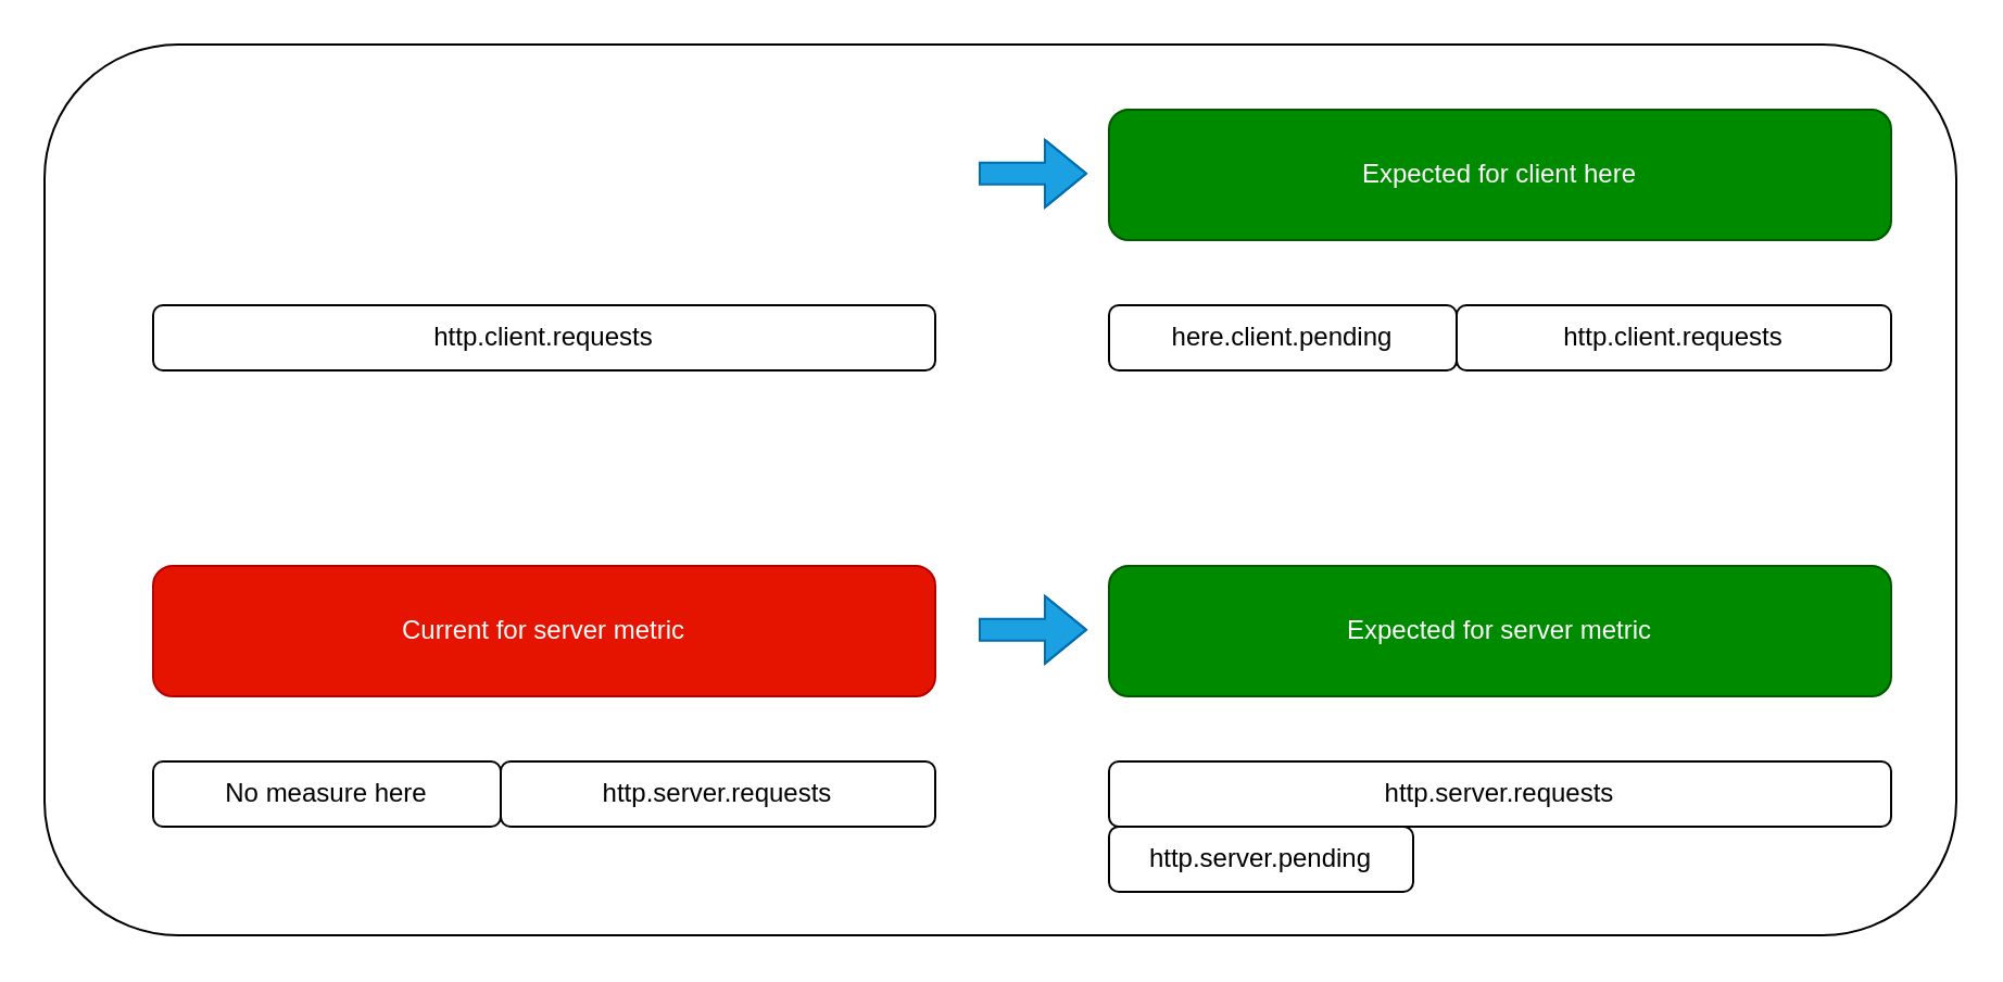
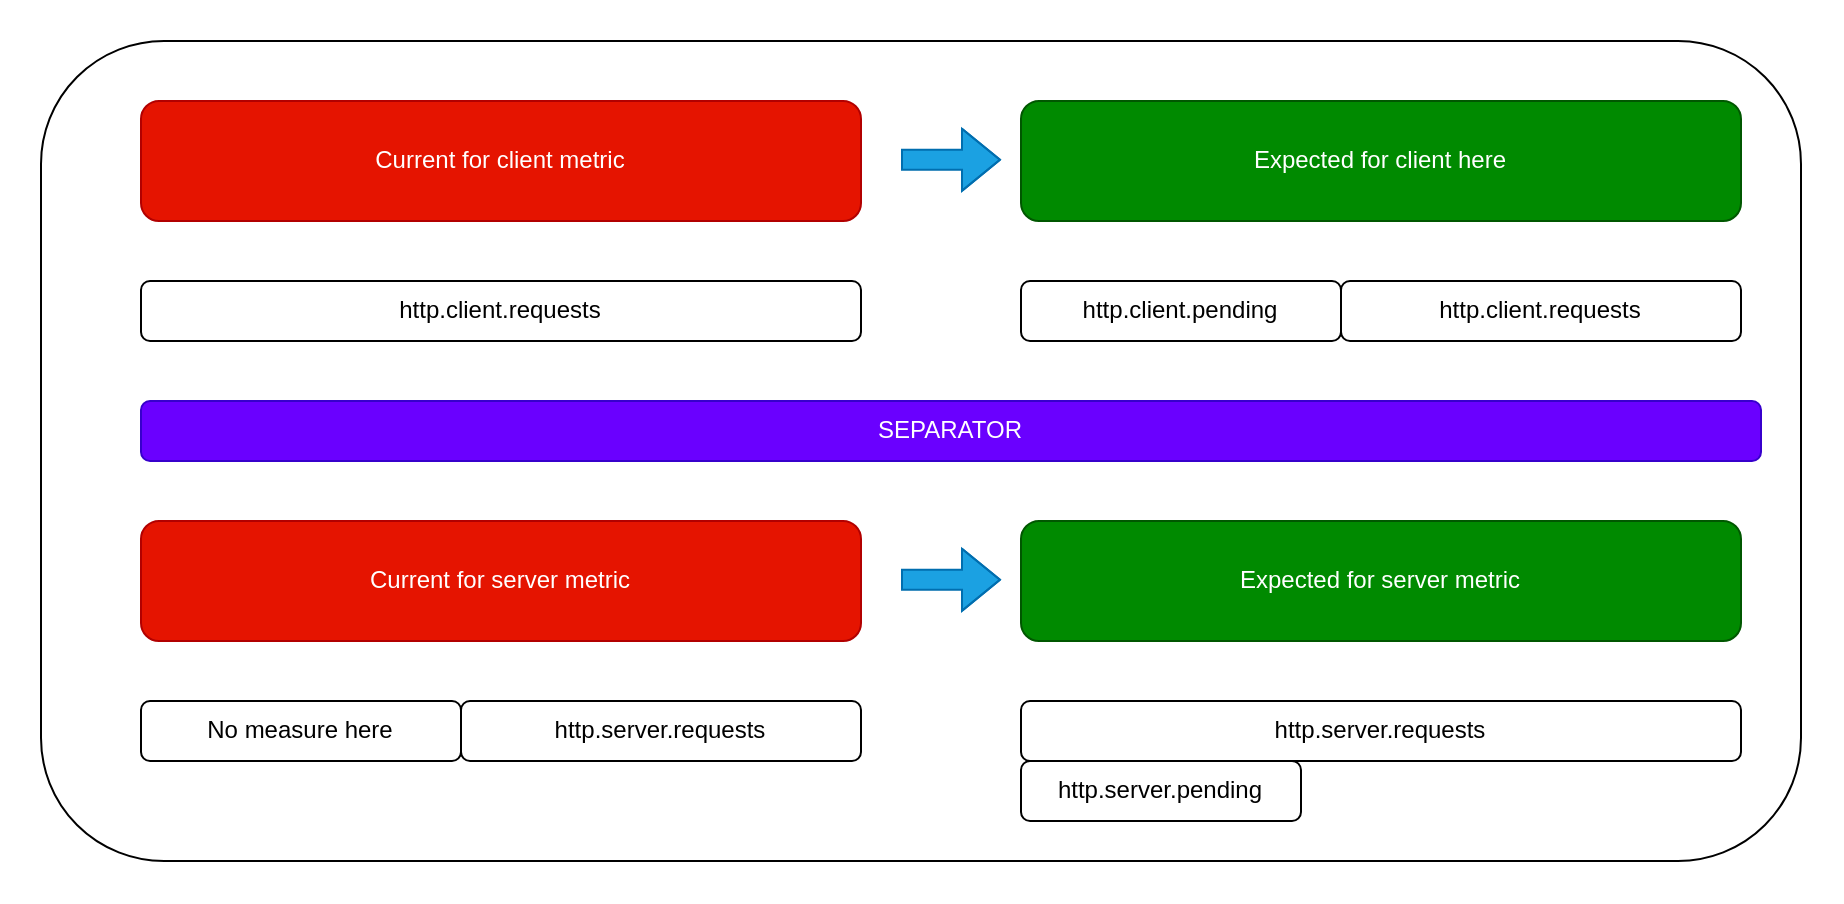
  <mxCell id="0" />
  <mxCell id="1" parent="0" />
  <mxCell id="2" value="" style="rounded=1;whiteSpace=wrap;html=1;" vertex="1" parent="1"><mxGeometry x="20" y="20" width="880" height="410" as="geometry" /></mxCell>
  <mxCell id="3" value="http.server.requests" style="rounded=1;whiteSpace=wrap;html=1;" vertex="1" parent="1"><mxGeometry x="230" y="350" width="200" height="30" as="geometry" /></mxCell>
  <mxCell id="4" value="No measure here" style="rounded=1;whiteSpace=wrap;html=1;" vertex="1" parent="1"><mxGeometry x="70" y="350" width="160" height="30" as="geometry" /></mxCell>
  <mxCell id="5" value="Current for server metric " style="rounded=1;whiteSpace=wrap;html=1;fillColor=#e51400;fontColor=#ffffff;strokeColor=#B20000;" vertex="1" parent="1"><mxGeometry x="70" y="260" width="360" height="60" as="geometry" /></mxCell>
  <mxCell id="6" value="http.server.requests" style="rounded=1;whiteSpace=wrap;html=1;" vertex="1" parent="1"><mxGeometry x="510" y="350" width="360" height="30" as="geometry" /></mxCell>
  <mxCell id="7" value="Expected for server metric " style="rounded=1;whiteSpace=wrap;html=1;fillColor=#008a00;fontColor=#ffffff;strokeColor=#005700;" vertex="1" parent="1"><mxGeometry x="510" y="260" width="360" height="60" as="geometry" /></mxCell>
  <mxCell id="8" value="http.server.pending" style="rounded=1;whiteSpace=wrap;html=1;" vertex="1" parent="1"><mxGeometry x="510" y="380" width="140" height="30" as="geometry" /></mxCell>
  <mxCell id="9" value="http.client.requests" style="rounded=1;whiteSpace=wrap;html=1;" vertex="1" parent="1"><mxGeometry x="70" y="140" width="360" height="30" as="geometry" /></mxCell>
+ <mxCell id="10" value="Current for client metric " style="rounded=1;whiteSpace=wrap;html=1;fillColor=#e51400;fontColor=#ffffff;strokeColor=#B20000;" vertex="1" parent="1"><mxGeometry x="70" y="50" width="360" height="60" as="geometry" /></mxCell>
  <mxCell id="11" value="http.client.requests" style="rounded=1;whiteSpace=wrap;html=1;" vertex="1" parent="1"><mxGeometry x="670" y="140" width="200" height="30" as="geometry" /></mxCell>
  <mxCell id="12" value="Expected for client here " style="rounded=1;whiteSpace=wrap;html=1;fillColor=#008a00;fontColor=#ffffff;strokeColor=#005700;" vertex="1" parent="1"><mxGeometry x="510" y="50" width="360" height="60" as="geometry" /></mxCell>
- <mxCell id="13" value="here.client.pending" style="rounded=1;whiteSpace=wrap;html=1;" vertex="1" parent="1"><mxGeometry x="510" y="140" width="160" height="30" as="geometry" /></mxCell>
+ <mxCell id="13" value="http.client.pending" style="rounded=1;whiteSpace=wrap;html=1;" vertex="1" parent="1"><mxGeometry x="510" y="140" width="160" height="30" as="geometry" /></mxCell>
+ <mxCell id="14" value="SEPARATOR" style="rounded=1;whiteSpace=wrap;html=1;fillColor=#6a00ff;fontColor=#ffffff;strokeColor=#3700CC;" vertex="1" parent="1"><mxGeometry x="70" y="200" width="810" height="30" as="geometry" /></mxCell>
  <mxCell id="15" value="" style="shape=flexArrow;endArrow=classic;html=1;rounded=0;fillColor=#1ba1e2;strokeColor=#006EAF;" edge="1" parent="1"><mxGeometry width="50" height="50" relative="1" as="geometry"><mxPoint x="450" y="289.41" as="sourcePoint" /><mxPoint x="500" y="289.41" as="targetPoint" /><Array as="points"><mxPoint x="480" y="289.41" /></Array></mxGeometry></mxCell>
  <mxCell id="16" value="" style="shape=flexArrow;endArrow=classic;html=1;rounded=0;fillColor=#1ba1e2;strokeColor=#006EAF;" edge="1" parent="1"><mxGeometry width="50" height="50" relative="1" as="geometry"><mxPoint x="450" y="79.41" as="sourcePoint" /><mxPoint x="500" y="79.41" as="targetPoint" /><Array as="points"><mxPoint x="480" y="79.41" /></Array></mxGeometry></mxCell>
